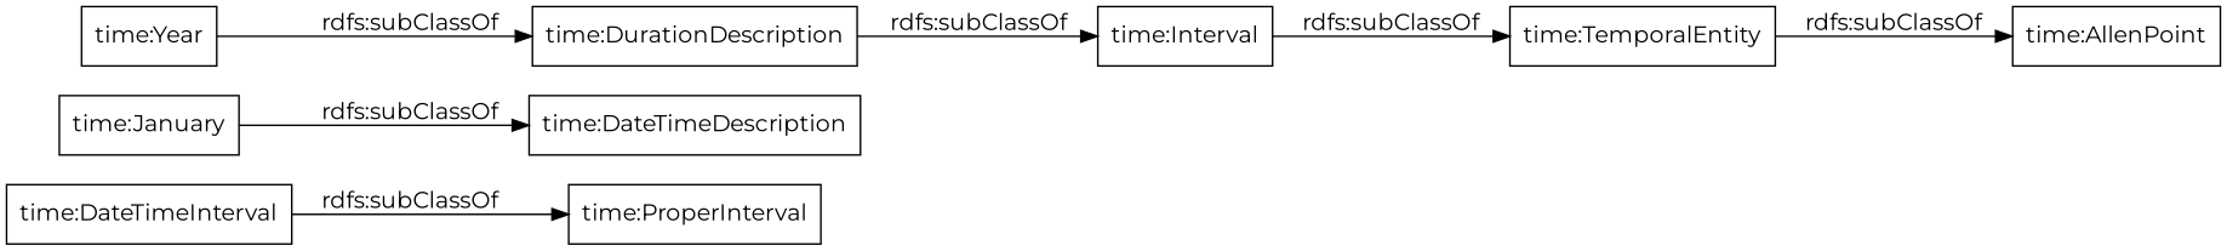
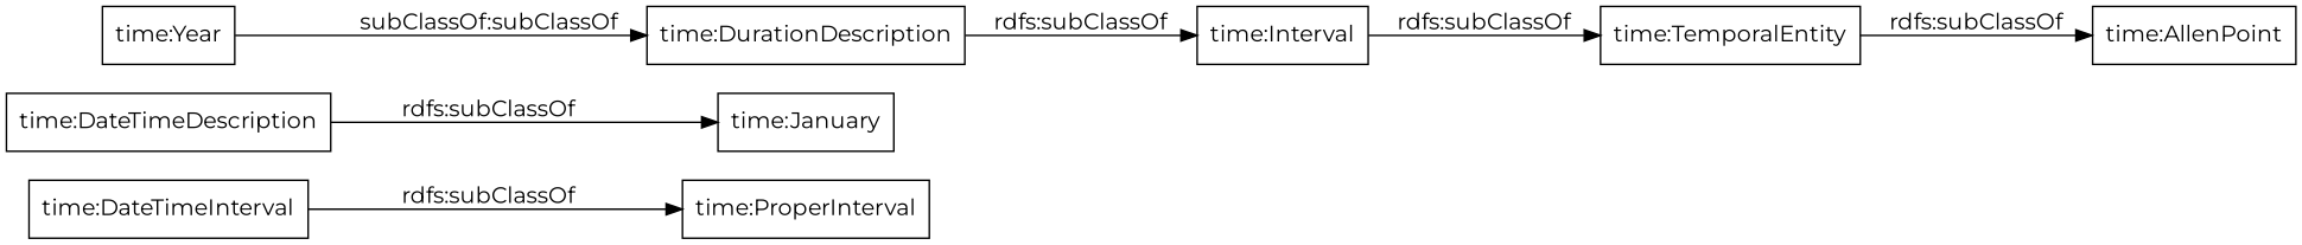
  digraph {
    fontname=Montserrat
    rankdir=LR
    node [color=black fontname=Montserrat shape=rectangle]
    edge [fontname=Montserrat]
    "time:DateTimeInterval"
    "time:ProperInterval"
    "time:January"
    "time:DateTimeDescription"
    "time:Interval"
    "time:TemporalEntity"
    "time:AllenPoint"
    "time:Year"
    "time:DurationDescription"
    "time:DateTimeInterval" -> "time:ProperInterval" [label="rdfs:subClassOf"]
-   "time:January" -> "time:DateTimeDescription" [label="rdfs:subClassOf"]
+   "time:DateTimeDescription" -> "time:January" [label="rdfs:subClassOf"]
    "time:Interval" -> "time:TemporalEntity" [label="rdfs:subClassOf"]
    "time:TemporalEntity" -> "time:AllenPoint" [label="rdfs:subClassOf"]
-   "time:Year" -> "time:DurationDescription" [label="rdfs:subClassOf"]
+   "time:Year" -> "time:DurationDescription" [label="subClassOf:subClassOf"]
    "time:DurationDescription" -> "time:Interval" [label="rdfs:subClassOf"]
  }
